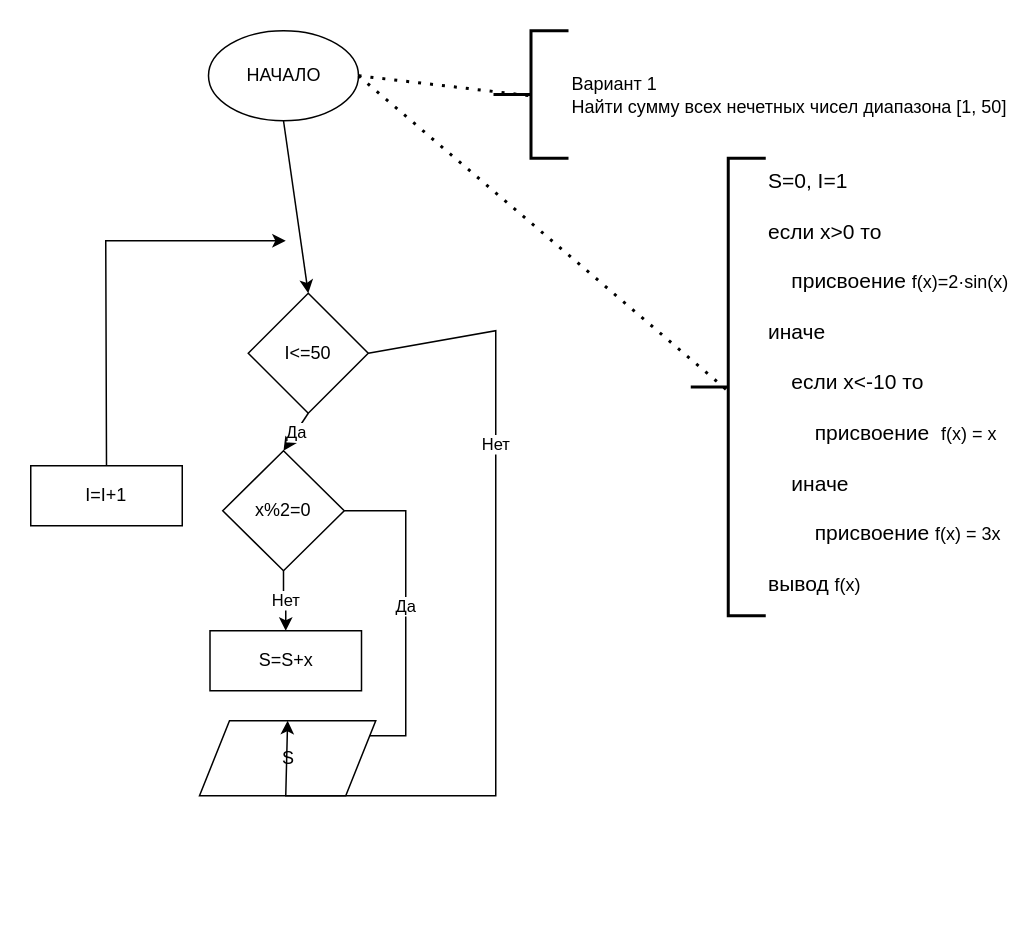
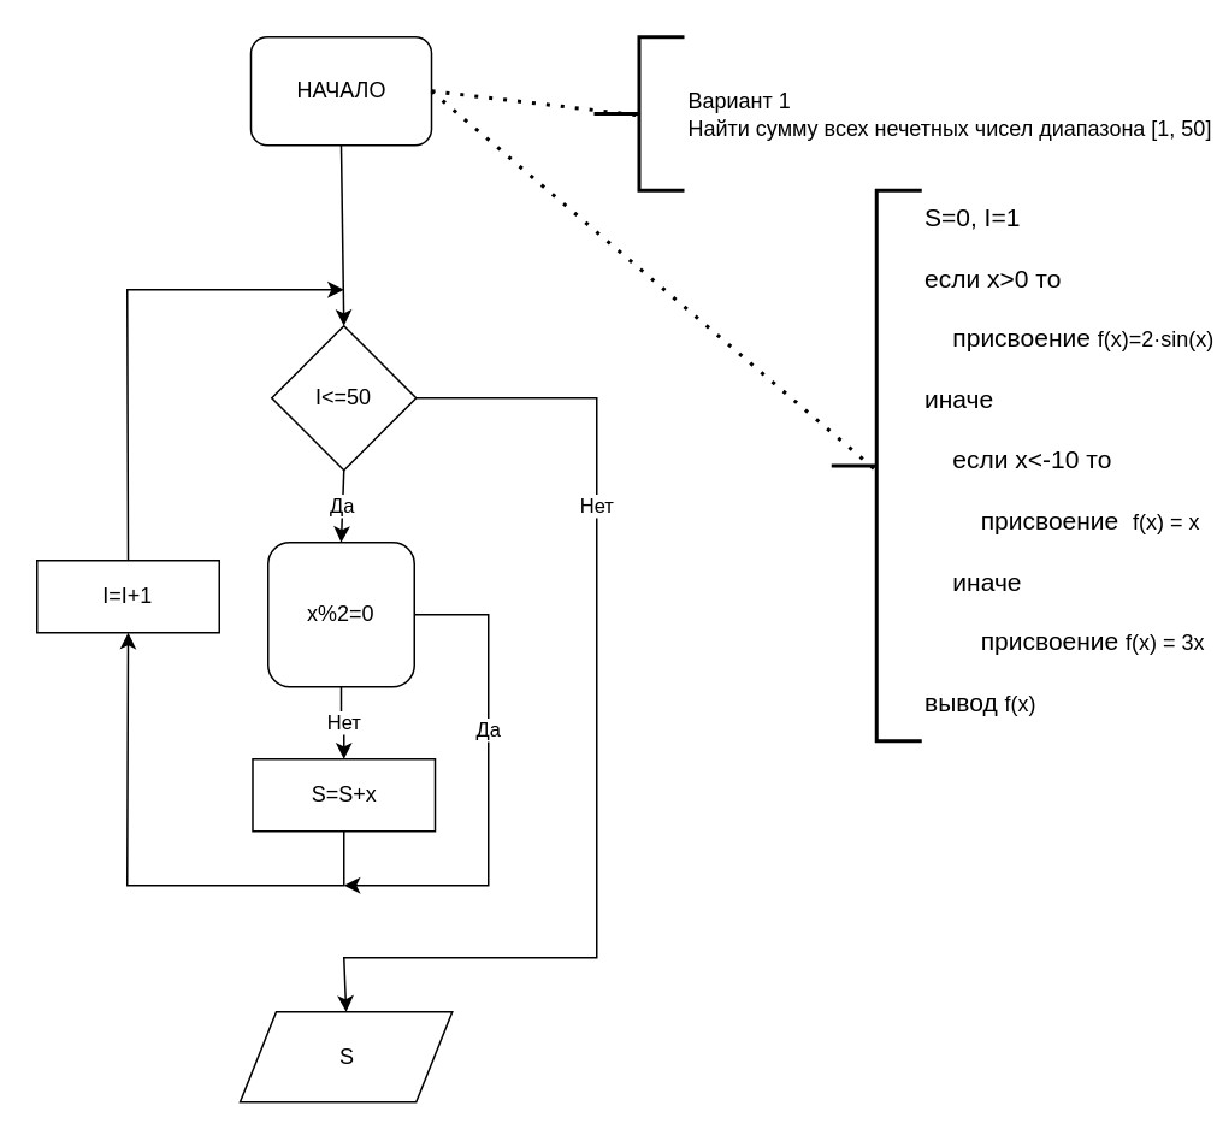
  <mxCell id="0" />
  <mxCell id="1" parent="0" />
  <mxCell id="2" value="Да" style="edgeStyle=none;rounded=0;orthogonalLoop=1;jettySize=auto;html=1;entryX=0.5;entryY=0;entryDx=0;entryDy=0;exitX=0.5;exitY=1;exitDx=0;exitDy=0;" edge="1" parent="1" source="16" target="6"><mxGeometry relative="1" as="geometry"><mxPoint x="189.5" y="100" as="sourcePoint" /><mxPoint x="189.5" y="270" as="targetPoint" /></mxGeometry></mxCell>
- <mxCell id="3" value="НАЧАЛО" style="ellipse;whiteSpace=wrap;html=1;" vertex="1" parent="1"><mxGeometry x="138.5" y="20" width="100" height="60" as="geometry" /></mxCell>
+ <mxCell id="3" value="НАЧАЛО" style="whiteSpace=wrap;html=1;rounded=1;" vertex="1" parent="1"><mxGeometry x="138.5" y="20" width="100" height="60" as="geometry" /></mxCell>
  <mxCell id="4" value="Да" style="edgeStyle=none;rounded=0;orthogonalLoop=1;jettySize=auto;html=1;exitX=1;exitY=0.5;exitDx=0;exitDy=0;" edge="1" parent="1" source="6"><mxGeometry x="-0.222" relative="1" as="geometry"><mxPoint x="190" y="490" as="targetPoint" /><Array as="points"><mxPoint x="270" y="340" /><mxPoint x="270" y="490" /></Array><mxPoint as="offset" /></mxGeometry></mxCell>
  <mxCell id="5" value="Нет" style="edgeStyle=orthogonalEdgeStyle;rounded=0;orthogonalLoop=1;jettySize=auto;html=1;" edge="1" parent="1" source="6" target="13"><mxGeometry relative="1" as="geometry" /></mxCell>
- <mxCell id="6" value="x%2=0" style="rhombus;whiteSpace=wrap;html=1;" vertex="1" parent="1"><mxGeometry x="148" y="300" width="81" height="80" as="geometry" /></mxCell>
- <mxCell id="7" value="S" style="shape=parallelogram;perimeter=parallelogramPerimeter;whiteSpace=wrap;html=1;fixedSize=1;" vertex="1" parent="1"><mxGeometry x="132.5" y="480" width="117.5" height="50" as="geometry" /></mxCell>
+ <mxCell id="6" value="x%2=0" style="whiteSpace=wrap;html=1;rounded=1;" vertex="1" parent="1"><mxGeometry x="148" y="300" width="81" height="80" as="geometry" /></mxCell>
+ <mxCell id="7" value="S" style="shape=parallelogram;perimeter=parallelogramPerimeter;whiteSpace=wrap;html=1;fixedSize=1;" vertex="1" parent="1"><mxGeometry x="132.5" y="560" width="117.5" height="50" as="geometry" /></mxCell>
  <mxCell id="8" style="edgeStyle=none;rounded=0;orthogonalLoop=1;jettySize=auto;html=1;exitX=0.5;exitY=1;exitDx=0;exitDy=0;" edge="1" parent="1" source="7" target="7"><mxGeometry relative="1" as="geometry" /></mxCell>
  <mxCell id="9" value="Вариант 1 &lt;br&gt;&lt;div&gt;Найти сумму всех нечетных чисел диапазона [1, 50]&lt;br&gt;&lt;/div&gt;" style="strokeWidth=2;html=1;shape=mxgraph.flowchart.annotation_2;align=left;labelPosition=right;pointerEvents=1;" vertex="1" parent="1"><mxGeometry x="328.5" y="20" width="50" height="85" as="geometry" /></mxCell>
  <mxCell id="10" value="" style="endArrow=none;dashed=1;html=1;dashPattern=1 3;strokeWidth=2;rounded=0;exitX=1;exitY=0.5;exitDx=0;exitDy=0;entryX=0.52;entryY=0.512;entryDx=0;entryDy=0;entryPerimeter=0;" edge="1" parent="1" source="3" target="9"><mxGeometry width="50" height="50" relative="1" as="geometry"><mxPoint x="322" y="180" as="sourcePoint" /><mxPoint x="372" y="130" as="targetPoint" /></mxGeometry></mxCell>
  <mxCell id="11" value="S=0, I=1&lt;br&gt;&lt;br&gt;если x&amp;gt;0 то&lt;br&gt;&lt;span&gt; &lt;/span&gt;&lt;span&gt; &lt;/span&gt;&lt;br&gt;&lt;span&gt;&lt;/span&gt;&amp;nbsp; &amp;nbsp; присвоение&amp;nbsp;&lt;span style=&quot;font-size: 12px ; text-align: center&quot;&gt;f(x)=2·sin(x)&lt;/span&gt;&lt;br&gt;&amp;nbsp; &amp;nbsp;&amp;nbsp;&lt;br&gt;иначе &lt;br&gt;&amp;nbsp; &amp;nbsp; &lt;br&gt;&amp;nbsp; &amp;nbsp; если x&amp;lt;-10 то&lt;br&gt;&lt;br&gt;&amp;nbsp; &amp;nbsp; &amp;nbsp; &amp;nbsp; присвоение&amp;nbsp;&amp;nbsp;&lt;span style=&quot;font-size: 12px ; text-align: center&quot;&gt;f(x) = x&lt;/span&gt;&lt;br&gt;&lt;br&gt;&amp;nbsp; &amp;nbsp; иначе&amp;nbsp;&lt;br&gt;&lt;br&gt;&amp;nbsp; &amp;nbsp; &amp;nbsp; &amp;nbsp; присвоение&amp;nbsp;&lt;span style=&quot;font-size: 12px ; text-align: center&quot;&gt;f(x) = 3&lt;/span&gt;&lt;span style=&quot;font-size: 12px ; text-align: center&quot;&gt;x&lt;/span&gt;&lt;br&gt;&lt;br&gt;вывод&amp;nbsp;&lt;span style=&quot;font-size: 12px ; text-align: center&quot;&gt;f(x)&lt;/span&gt;" style="strokeWidth=2;html=1;shape=mxgraph.flowchart.annotation_2;align=left;labelPosition=right;pointerEvents=1;verticalAlign=top;fontSize=14;spacing=2;spacingBottom=0;spacingLeft=0;spacingTop=0;horizontal=1;" vertex="1" parent="1"><mxGeometry x="460" y="105" width="50" height="305" as="geometry" /></mxCell>
  <mxCell id="12" value="" style="endArrow=none;dashed=1;html=1;dashPattern=1 3;strokeWidth=2;rounded=0;exitX=1;exitY=0.5;exitDx=0;exitDy=0;entryX=0.52;entryY=0.512;entryDx=0;entryDy=0;entryPerimeter=0;" edge="1" parent="1" source="3" target="11"><mxGeometry width="50" height="50" relative="1" as="geometry"><mxPoint x="559.5" y="135" as="sourcePoint" /><mxPoint x="692" y="195" as="targetPoint" /></mxGeometry></mxCell>
  <mxCell id="13" value="S=S+x" style="whiteSpace=wrap;html=1;" vertex="1" parent="1"><mxGeometry x="139.5" y="420" width="101" height="40" as="geometry" /></mxCell>
+ <mxCell id="14" value="" style="endArrow=classic;html=1;rounded=0;exitX=0.5;exitY=1;exitDx=0;exitDy=0;entryX=0.5;entryY=1;entryDx=0;entryDy=0;" edge="1" parent="1" source="13" target="17"><mxGeometry width="50" height="50" relative="1" as="geometry"><mxPoint x="189" y="460" as="sourcePoint" /><mxPoint x="70" y="410" as="targetPoint" /><Array as="points"><mxPoint x="190" y="490" /><mxPoint x="70" y="490" /></Array></mxGeometry></mxCell>
  <mxCell id="15" value="Нет" style="endArrow=classic;html=1;rounded=0;exitX=1;exitY=0.5;exitDx=0;exitDy=0;entryX=0.5;entryY=0;entryDx=0;entryDy=0;" edge="1" parent="1" source="16" target="7"><mxGeometry x="-0.448" width="50" height="50" relative="1" as="geometry"><mxPoint x="509.5" y="530" as="sourcePoint" /><mxPoint x="189.5" y="530" as="targetPoint" /><Array as="points"><mxPoint x="330" y="220" /><mxPoint x="330" y="530" /><mxPoint x="190" y="530" /></Array><mxPoint as="offset" /></mxGeometry></mxCell>
- <mxCell id="16" value="I&amp;lt;=50" style="rhombus;whiteSpace=wrap;html=1;" vertex="1" parent="1"><mxGeometry x="165" y="195" width="80" height="80" as="geometry" /></mxCell>
+ <mxCell id="16" value="I&amp;lt;=50" style="rhombus;whiteSpace=wrap;html=1;" vertex="1" parent="1"><mxGeometry x="150" y="180" width="80" height="80" as="geometry" /></mxCell>
  <mxCell id="17" value="I=I+1" style="whiteSpace=wrap;html=1;" vertex="1" parent="1"><mxGeometry x="20" y="310" width="101" height="40" as="geometry" /></mxCell>
  <mxCell id="18" value="" style="endArrow=classic;html=1;rounded=0;exitX=0.5;exitY=0;exitDx=0;exitDy=0;" edge="1" parent="1" source="17"><mxGeometry width="50" height="50" relative="1" as="geometry"><mxPoint x="320" y="400" as="sourcePoint" /><mxPoint x="190" y="160" as="targetPoint" /><Array as="points"><mxPoint x="70" y="160" /></Array></mxGeometry></mxCell>
  <mxCell id="19" value="" style="endArrow=classic;html=1;rounded=0;exitX=0.5;exitY=1;exitDx=0;exitDy=0;entryX=0.5;entryY=0;entryDx=0;entryDy=0;" edge="1" parent="1" source="3" target="16"><mxGeometry width="50" height="50" relative="1" as="geometry"><mxPoint x="320" y="400" as="sourcePoint" /><mxPoint x="370" y="350" as="targetPoint" /></mxGeometry></mxCell>
